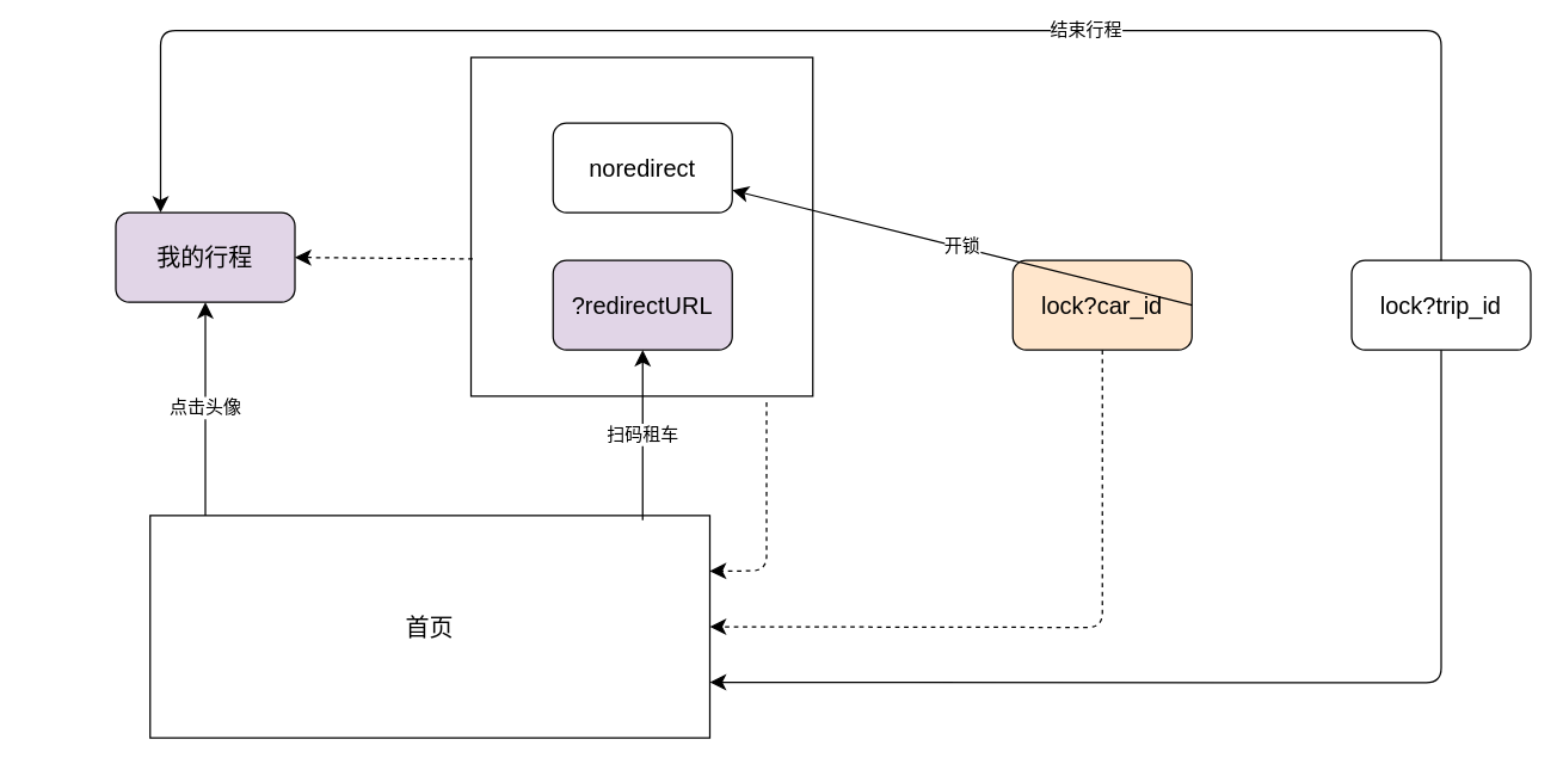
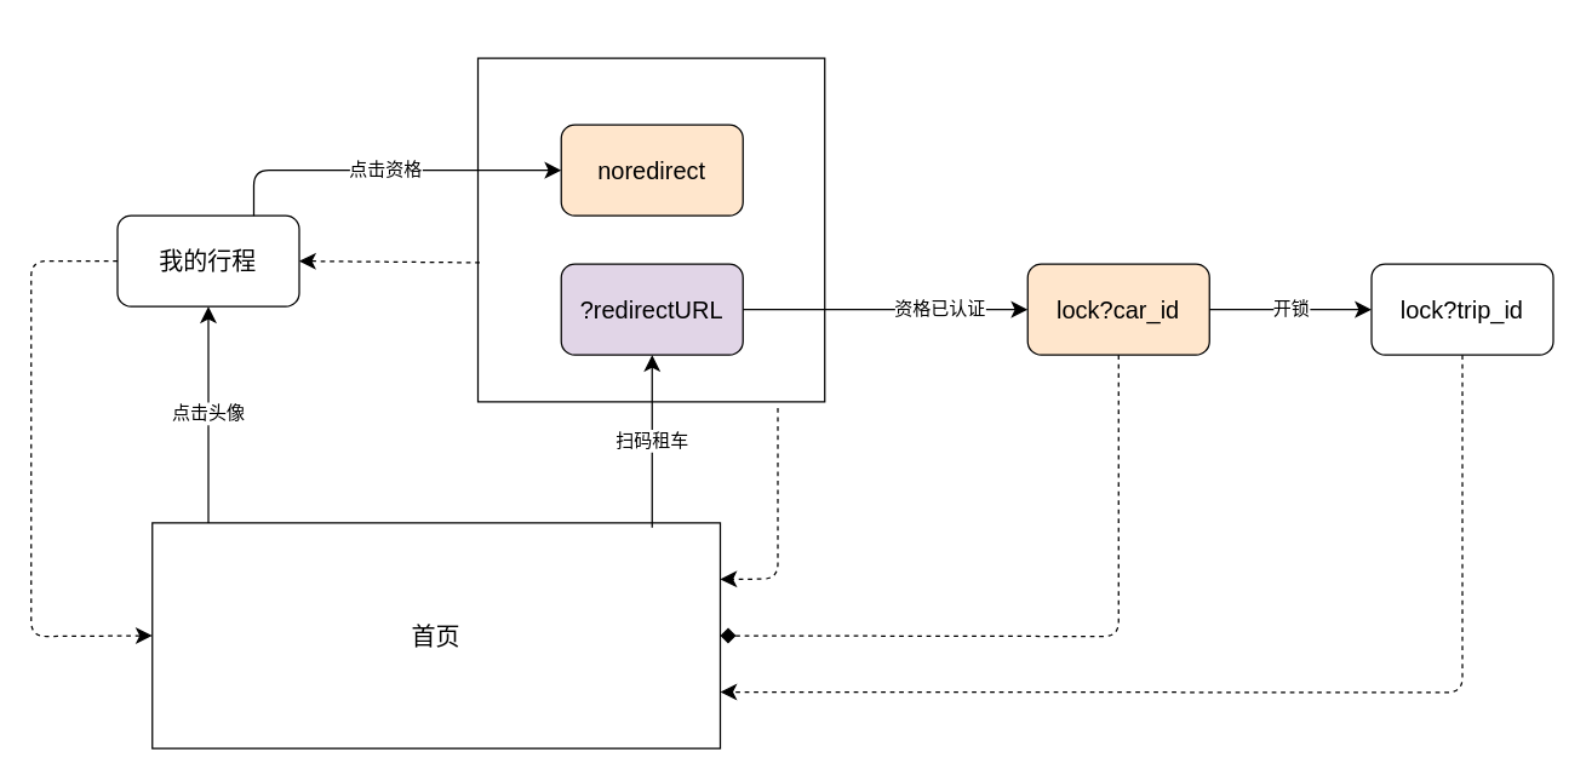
  <mxCell id="0" />
  <mxCell id="1" parent="0" />
  <mxCell id="2" value="首页" style="rounded=0;whiteSpace=wrap;html=1;fontSize=16;" vertex="1" parent="1"><mxGeometry x="100" y="345" width="375" height="149" as="geometry" /></mxCell>
- <mxCell id="3" value="我的行程" style="rounded=1;whiteSpace=wrap;html=1;fontSize=16;fillColor=#e1d5e7;" vertex="1" parent="1"><mxGeometry x="77" y="142" width="120" height="60" as="geometry" /></mxCell>
+ <mxCell id="3" value="我的行程" style="rounded=1;whiteSpace=wrap;html=1;fontSize=16;" vertex="1" parent="1"><mxGeometry x="77" y="142" width="120" height="60" as="geometry" /></mxCell>
  <mxCell id="4" value="" style="rounded=0;whiteSpace=wrap;html=1;fontSize=16;" vertex="1" parent="1"><mxGeometry x="315" y="38" width="229" height="227" as="geometry" /></mxCell>
- <mxCell id="5" value="noredirect" style="rounded=1;whiteSpace=wrap;html=1;fontSize=16;" vertex="1" parent="1"><mxGeometry x="370" y="82" width="120" height="60" as="geometry" /></mxCell>
+ <mxCell id="5" value="noredirect" style="rounded=1;whiteSpace=wrap;html=1;fontSize=16;fillColor=#ffe6cc;" vertex="1" parent="1"><mxGeometry x="370" y="82" width="120" height="60" as="geometry" /></mxCell>
  <mxCell id="6" value="?redirectURL" style="rounded=1;whiteSpace=wrap;html=1;fontSize=16;fillColor=#e1d5e7;" vertex="1" parent="1"><mxGeometry x="370" y="174" width="120" height="60" as="geometry" /></mxCell>
  <mxCell id="7" value="lock?car_id" style="rounded=1;whiteSpace=wrap;html=1;fontSize=16;fillColor=#ffe6cc;" vertex="1" parent="1"><mxGeometry x="678" y="174" width="120" height="60" as="geometry" /></mxCell>
  <mxCell id="8" value="lock?trip_id" style="rounded=1;whiteSpace=wrap;html=1;fontSize=16;" vertex="1" parent="1"><mxGeometry x="905" y="174" width="120" height="60" as="geometry" /></mxCell>
  <mxCell id="9" value="点击头像" style="endArrow=classic;html=1;rounded=0;fontSize=12;startSize=8;endSize=8;curved=1;entryX=0.5;entryY=1;entryDx=0;entryDy=0;" edge="1" parent="1" target="3"><mxGeometry width="50" height="50" relative="1" as="geometry"><mxPoint x="137" y="345" as="sourcePoint" /><mxPoint x="112" y="317" as="targetPoint" /></mxGeometry></mxCell>
- <mxCell id="11" value="开锁" style="endArrow=classic;html=1;rounded=0;fontSize=12;startSize=8;endSize=8;curved=1;exitX=1;exitY=0.5;exitDx=0;exitDy=0;" edge="1" parent="1" source="7" target="5"><mxGeometry width="50" height="50" relative="1" as="geometry"><mxPoint x="872" y="233" as="sourcePoint" /><mxPoint x="922" y="183" as="targetPoint" /></mxGeometry></mxCell>
+ <mxCell id="10" value="资格已认证" style="endArrow=classic;html=1;rounded=0;fontSize=12;startSize=8;endSize=8;curved=1;entryX=0;entryY=0.5;entryDx=0;entryDy=0;exitX=1;exitY=0.5;exitDx=0;exitDy=0;" edge="1" parent="1" source="6" target="7"><mxGeometry x="0.372" width="50" height="50" relative="1" as="geometry"><mxPoint x="502" y="210" as="sourcePoint" /><mxPoint x="552" y="160" as="targetPoint" /><Array as="points"><mxPoint x="625" y="204" /></Array><mxPoint x="1" as="offset" /></mxGeometry></mxCell>
+ <mxCell id="11" value="开锁" style="endArrow=classic;html=1;rounded=0;fontSize=12;startSize=8;endSize=8;curved=1;exitX=1;exitY=0.5;exitDx=0;exitDy=0;entryX=0;entryY=0.5;entryDx=0;entryDy=0;" edge="1" parent="1" source="7" target="8"><mxGeometry width="50" height="50" relative="1" as="geometry"><mxPoint x="872" y="233" as="sourcePoint" /><mxPoint x="922" y="183" as="targetPoint" /></mxGeometry></mxCell>
+ <mxCell id="12" value="点击资格" style="endArrow=classic;html=1;rounded=1;fontSize=12;startSize=8;endSize=8;exitX=0.75;exitY=0;exitDx=0;exitDy=0;entryX=0;entryY=0.5;entryDx=0;entryDy=0;" edge="1" parent="1" source="3" target="5"><mxGeometry width="50" height="50" relative="1" as="geometry"><mxPoint x="144" y="65" as="sourcePoint" /><mxPoint x="194" y="15" as="targetPoint" /><Array as="points"><mxPoint x="167" y="112" /></Array></mxGeometry></mxCell>
+ <mxCell id="13" value="" style="endArrow=classic;html=1;rounded=1;fontSize=12;startSize=8;endSize=8;exitX=0;exitY=0.5;exitDx=0;exitDy=0;entryX=0;entryY=0.5;entryDx=0;entryDy=0;dashed=1;" edge="1" parent="1" source="3" target="2"><mxGeometry width="50" height="50" relative="1" as="geometry"><mxPoint x="-8" y="379" as="sourcePoint" /><mxPoint x="42" y="329" as="targetPoint" /><Array as="points"><mxPoint x="20" y="172" /><mxPoint x="20" y="420" /></Array></mxGeometry></mxCell>
  <mxCell id="14" value="扫码租车" style="endArrow=classic;html=1;rounded=1;fontSize=12;startSize=8;endSize=8;entryX=0.5;entryY=1;entryDx=0;entryDy=0;" edge="1" parent="1" target="6"><mxGeometry width="50" height="50" relative="1" as="geometry"><mxPoint x="430" y="348" as="sourcePoint" /><mxPoint x="609" y="337" as="targetPoint" /></mxGeometry></mxCell>
  <mxCell id="15" value="" style="endArrow=classic;html=1;rounded=1;fontSize=12;startSize=8;endSize=8;exitX=0.005;exitY=0.595;exitDx=0;exitDy=0;exitPerimeter=0;entryX=1;entryY=0.5;entryDx=0;entryDy=0;dashed=1;" edge="1" parent="1" source="4" target="3"><mxGeometry width="50" height="50" relative="1" as="geometry"><mxPoint x="218" y="274" as="sourcePoint" /><mxPoint x="268" y="224" as="targetPoint" /></mxGeometry></mxCell>
- <mxCell id="16" value="" style="endArrow=classic;html=1;rounded=1;fontSize=12;startSize=8;endSize=8;exitX=0.5;exitY=1;exitDx=0;exitDy=0;entryX=1;entryY=0.5;entryDx=0;entryDy=0;dashed=1;" edge="1" parent="1" source="7" target="2"><mxGeometry width="50" height="50" relative="1" as="geometry"><mxPoint x="736" y="511" as="sourcePoint" /><mxPoint x="786" y="461" as="targetPoint" /><Array as="points"><mxPoint x="738" y="420" /></Array></mxGeometry></mxCell>
- <mxCell id="17" value="" style="endArrow=classic;html=1;rounded=1;fontSize=12;startSize=8;endSize=8;exitX=0.5;exitY=1;exitDx=0;exitDy=0;entryX=1;entryY=0.75;entryDx=0;entryDy=0;dashed=0;" edge="1" parent="1" source="8" target="2"><mxGeometry width="50" height="50" relative="1" as="geometry"><mxPoint x="1036" y="530" as="sourcePoint" /><mxPoint x="1086" y="480" as="targetPoint" /><Array as="points"><mxPoint x="965" y="457" /></Array></mxGeometry></mxCell>
+ <mxCell id="16" value="" style="endArrow=diamond;html=1;rounded=1;fontSize=12;startSize=8;endSize=8;exitX=0.5;exitY=1;exitDx=0;exitDy=0;entryX=1;entryY=0.5;entryDx=0;entryDy=0;dashed=1;" edge="1" parent="1" source="7" target="2"><mxGeometry width="50" height="50" relative="1" as="geometry"><mxPoint x="736" y="511" as="sourcePoint" /><mxPoint x="786" y="461" as="targetPoint" /><Array as="points"><mxPoint x="738" y="420" /></Array></mxGeometry></mxCell>
+ <mxCell id="17" value="" style="endArrow=classic;html=1;rounded=1;fontSize=12;startSize=8;endSize=8;exitX=0.5;exitY=1;exitDx=0;exitDy=0;entryX=1;entryY=0.75;entryDx=0;entryDy=0;dashed=1;" edge="1" parent="1" source="8" target="2"><mxGeometry width="50" height="50" relative="1" as="geometry"><mxPoint x="1036" y="530" as="sourcePoint" /><mxPoint x="1086" y="480" as="targetPoint" /><Array as="points"><mxPoint x="965" y="457" /></Array></mxGeometry></mxCell>
  <mxCell id="18" value="" style="endArrow=classic;html=1;rounded=1;fontSize=12;startSize=8;endSize=8;entryX=1;entryY=0.25;entryDx=0;entryDy=0;dashed=1;" edge="1" parent="1" target="2"><mxGeometry width="50" height="50" relative="1" as="geometry"><mxPoint x="513" y="269" as="sourcePoint" /><mxPoint x="641" y="285" as="targetPoint" /><Array as="points"><mxPoint x="513" y="314" /><mxPoint x="513" y="346" /><mxPoint x="513" y="382" /></Array></mxGeometry></mxCell>
- <mxCell id="19" value="结束行程" style="endArrow=classic;html=1;rounded=1;fontSize=12;startSize=8;endSize=8;exitX=0.5;exitY=0;exitDx=0;exitDy=0;entryX=0.25;entryY=0;entryDx=0;entryDy=0;" edge="1" parent="1" source="8" target="3"><mxGeometry x="-0.309" width="50" height="50" relative="1" as="geometry"><mxPoint x="1035" y="157" as="sourcePoint" /><mxPoint x="53" y="44" as="targetPoint" /><Array as="points"><mxPoint x="965" y="20" /><mxPoint x="107" y="20" /></Array><mxPoint as="offset" /></mxGeometry></mxCell>
